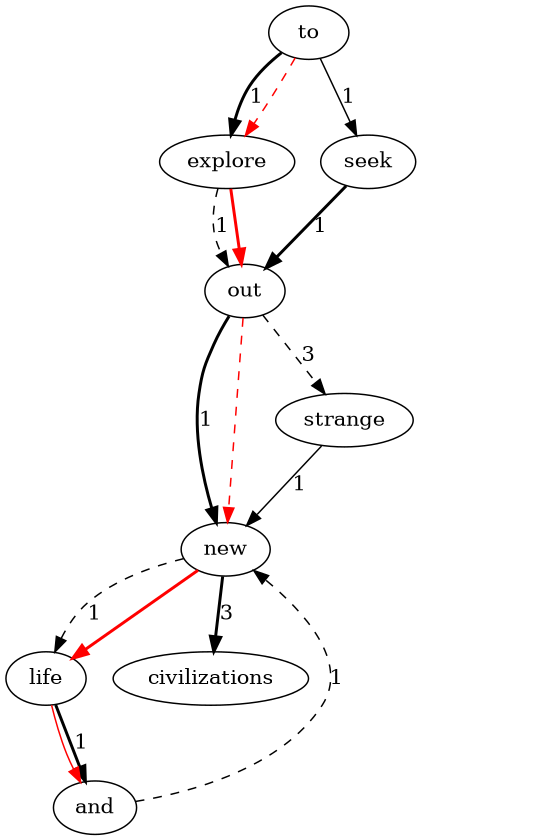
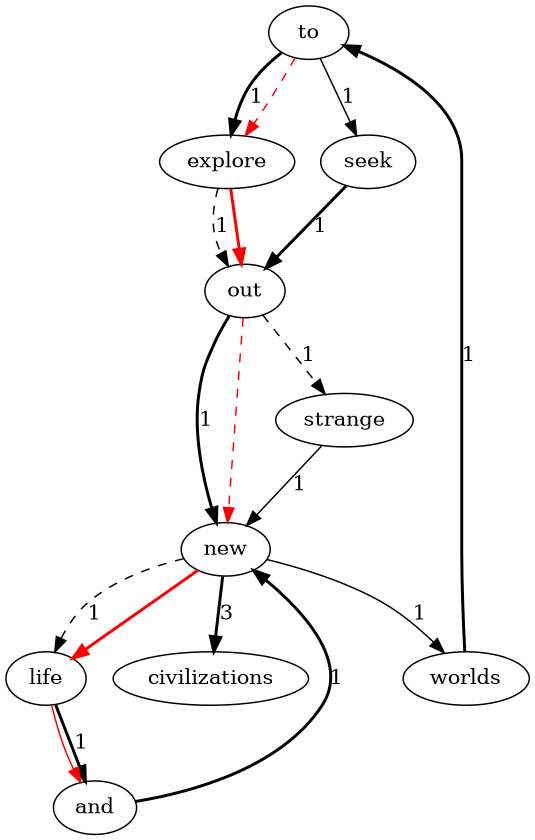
  digraph {
    edge [style=bold]
    to
    explore
    seek
    out
    strange
    new
+   worlds
    life
    civilizations
    and
    to -> explore [label=1]
    to -> explore [color=red style=dashed]
    to -> seek [label=1 style=solid]
    explore -> out [label=1 style=dashed]
    explore -> out [color=red]
    seek -> out [label=1]
-   out -> strange [label=3 style=dashed]
+   out -> strange [label=1 style=dashed]
    out -> new [label=1]
    out -> new [color=red style=dashed]
    strange -> new [label=1 style=solid]
+   new -> worlds [label=1 style=solid]
    new -> life [label=1 style=dashed]
    new -> life [color=red]
    new -> civilizations [label=3]
+   worlds -> to [label=1]
    life -> and [label=1]
    life -> and [color=red style=solid]
-   and -> new [label=1 style=dashed]
+   and -> new [label=1]
  }
